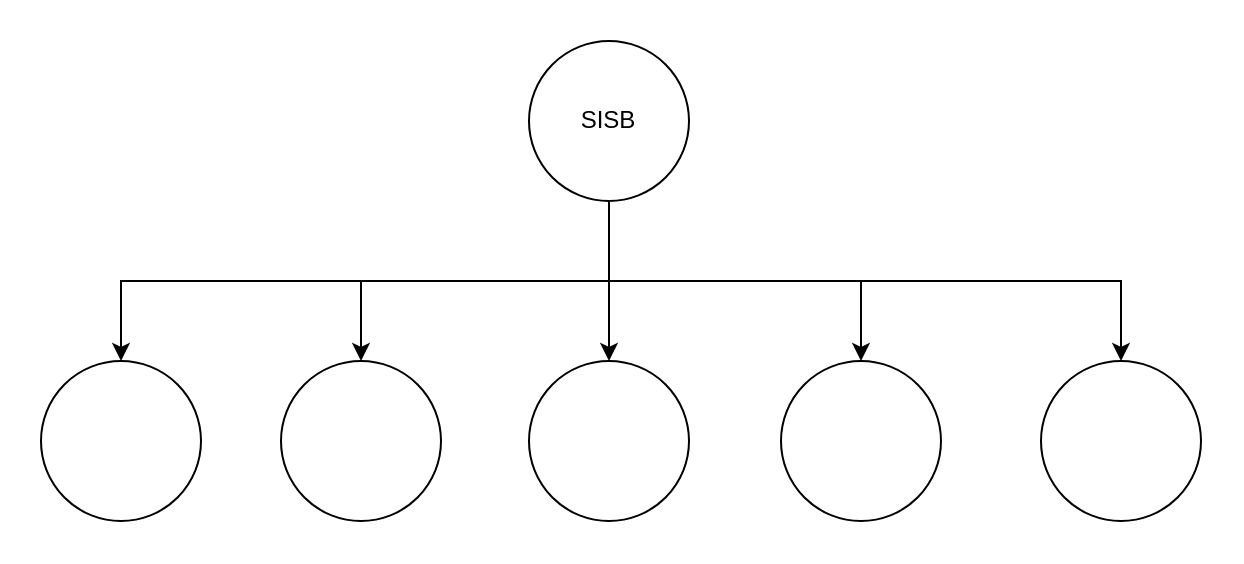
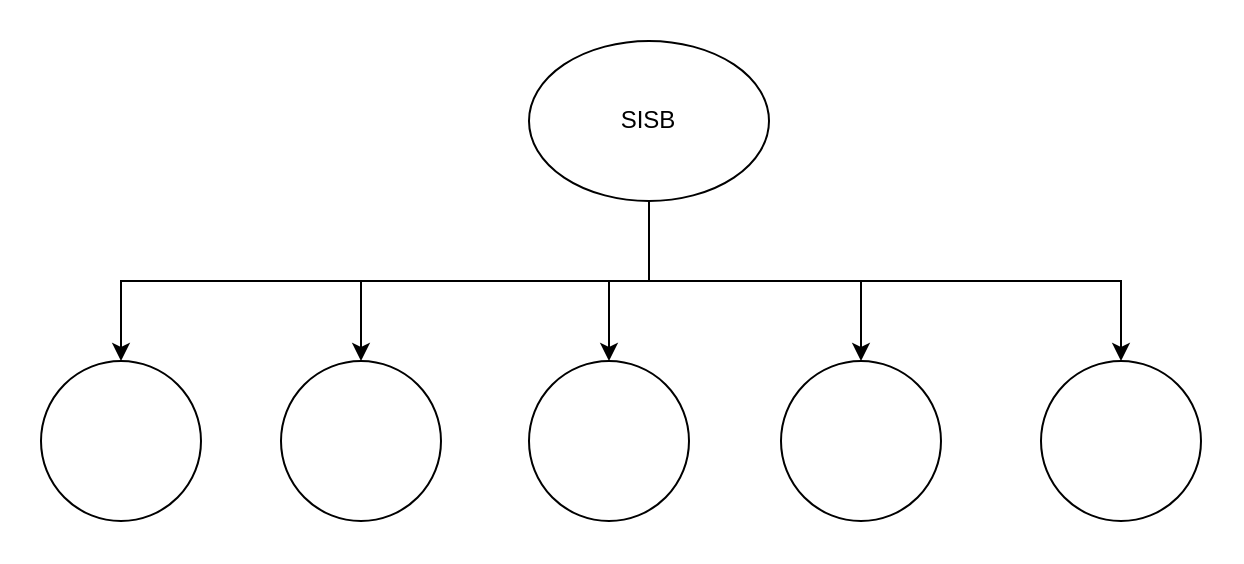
  <mxCell id="0" />
  <mxCell id="1" parent="0" />
  <mxCell id="2" style="edgeStyle=orthogonalEdgeStyle;rounded=0;orthogonalLoop=1;jettySize=auto;html=1;exitX=0.5;exitY=1;exitDx=0;exitDy=0;entryX=0.5;entryY=0;entryDx=0;entryDy=0;" edge="1" parent="1" source="7" target="8"><mxGeometry relative="1" as="geometry" /></mxCell>
  <mxCell id="3" style="edgeStyle=orthogonalEdgeStyle;rounded=0;orthogonalLoop=1;jettySize=auto;html=1;exitX=0.5;exitY=1;exitDx=0;exitDy=0;entryX=0.5;entryY=0;entryDx=0;entryDy=0;" edge="1" parent="1" source="7" target="9"><mxGeometry relative="1" as="geometry" /></mxCell>
  <mxCell id="4" style="edgeStyle=orthogonalEdgeStyle;rounded=0;orthogonalLoop=1;jettySize=auto;html=1;exitX=0.5;exitY=1;exitDx=0;exitDy=0;entryX=0.5;entryY=0;entryDx=0;entryDy=0;" edge="1" parent="1" source="7" target="10"><mxGeometry relative="1" as="geometry" /></mxCell>
  <mxCell id="5" style="edgeStyle=orthogonalEdgeStyle;rounded=0;orthogonalLoop=1;jettySize=auto;html=1;exitX=0.5;exitY=1;exitDx=0;exitDy=0;" edge="1" parent="1" source="7" target="11"><mxGeometry relative="1" as="geometry" /></mxCell>
  <mxCell id="6" style="edgeStyle=orthogonalEdgeStyle;rounded=0;orthogonalLoop=1;jettySize=auto;html=1;exitX=0.5;exitY=1;exitDx=0;exitDy=0;entryX=0.5;entryY=0;entryDx=0;entryDy=0;" edge="1" parent="1" source="7" target="12"><mxGeometry relative="1" as="geometry" /></mxCell>
- <mxCell id="7" value="SISB" style="ellipse;whiteSpace=wrap;html=1;aspect=fixed;" vertex="1" parent="1"><mxGeometry x="264" y="20" width="80" height="80" as="geometry" /></mxCell>
+ <mxCell id="7" value="SISB" style="ellipse;whiteSpace=wrap;html=1;aspect=fixed;" vertex="1" parent="1"><mxGeometry x="264" y="20" width="120" height="80" as="geometry" /></mxCell>
  <mxCell id="8" value="" style="ellipse;whiteSpace=wrap;html=1;aspect=fixed;" vertex="1" parent="1"><mxGeometry x="20" y="180" width="80" height="80" as="geometry" /></mxCell>
  <mxCell id="9" value="" style="ellipse;whiteSpace=wrap;html=1;aspect=fixed;" vertex="1" parent="1"><mxGeometry x="140" y="180" width="80" height="80" as="geometry" /></mxCell>
  <mxCell id="10" value="" style="ellipse;whiteSpace=wrap;html=1;aspect=fixed;" vertex="1" parent="1"><mxGeometry x="264" y="180" width="80" height="80" as="geometry" /></mxCell>
  <mxCell id="11" value="" style="ellipse;whiteSpace=wrap;html=1;aspect=fixed;" vertex="1" parent="1"><mxGeometry x="390" y="180" width="80" height="80" as="geometry" /></mxCell>
  <mxCell id="12" value="" style="ellipse;whiteSpace=wrap;html=1;aspect=fixed;" vertex="1" parent="1"><mxGeometry x="520" y="180" width="80" height="80" as="geometry" /></mxCell>
